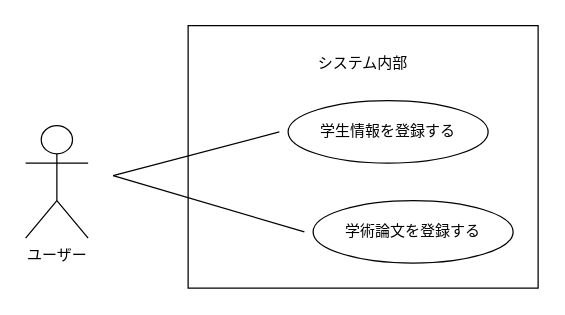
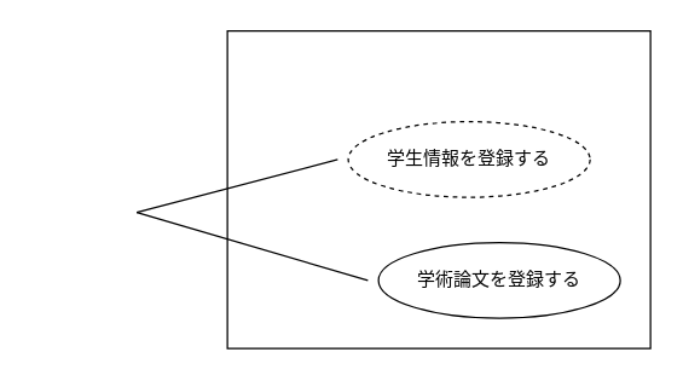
  <mxCell id="0" />
  <mxCell id="1" parent="0" />
- <mxCell id="2" value="ユーザー" style="shape=umlActor;verticalLabelPosition=bottom;verticalAlign=top;html=1;" vertex="1" parent="1"><mxGeometry x="20" y="100" width="50" height="90" as="geometry" /></mxCell>
  <mxCell id="3" value="" style="rounded=0;whiteSpace=wrap;html=1;fillColor=none;strokeColor=#000000;" vertex="1" parent="1"><mxGeometry x="150" y="20" width="280" height="210" as="geometry" /></mxCell>
- <mxCell id="4" value="システム内部" style="rounded=0;whiteSpace=wrap;html=1;opacity=0;" vertex="1" parent="1"><mxGeometry x="230" y="20" width="120" height="60" as="geometry" /></mxCell>
- <mxCell id="5" value="学生情報を登録する" style="ellipse;whiteSpace=wrap;html=1;shadow=0;perimeterSpacing=7;fillColor=none;" vertex="1" parent="1"><mxGeometry x="230" y="80" width="160" height="50" as="geometry" /></mxCell>
+ <mxCell id="5" value="学生情報を登録する" style="ellipse;whiteSpace=wrap;html=1;shadow=0;perimeterSpacing=7;fillColor=none;dashed=1;" vertex="1" parent="1"><mxGeometry x="230" y="80" width="160" height="50" as="geometry" /></mxCell>
  <mxCell id="6" value="学術論文を登録する" style="ellipse;whiteSpace=wrap;html=1;shadow=0;perimeterSpacing=7;fillColor=none;" vertex="1" parent="1"><mxGeometry x="250" y="160" width="160" height="50" as="geometry" /></mxCell>
  <mxCell id="7" value="" style="endArrow=none;html=1;rounded=0;entryX=0;entryY=0.5;entryDx=0;entryDy=0;" edge="1" parent="1" target="5"><mxGeometry width="50" height="50" relative="1" as="geometry"><mxPoint x="90" y="140" as="sourcePoint" /><mxPoint x="290" y="310" as="targetPoint" /></mxGeometry></mxCell>
  <mxCell id="8" value="" style="endArrow=none;html=1;rounded=0;entryX=0;entryY=0.5;entryDx=0;entryDy=0;" edge="1" parent="1" target="6"><mxGeometry width="50" height="50" relative="1" as="geometry"><mxPoint x="90" y="140" as="sourcePoint" /><mxPoint x="253" y="240" as="targetPoint" /></mxGeometry></mxCell>
